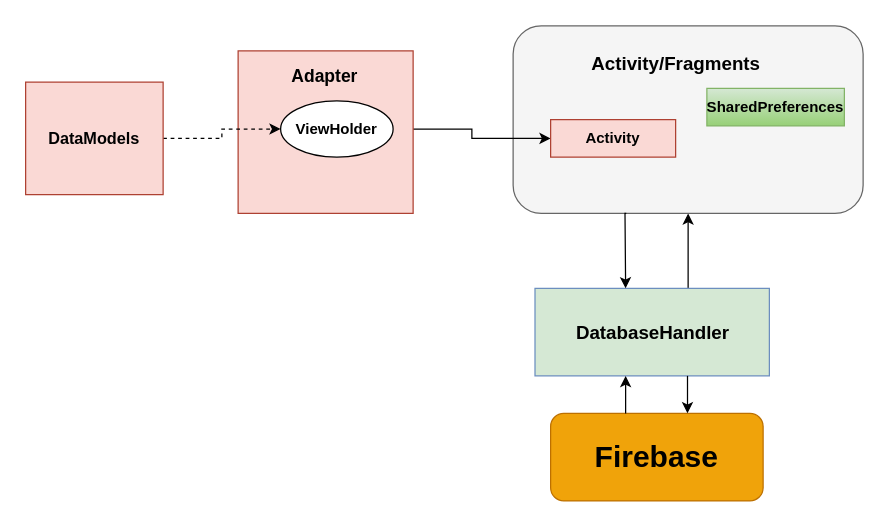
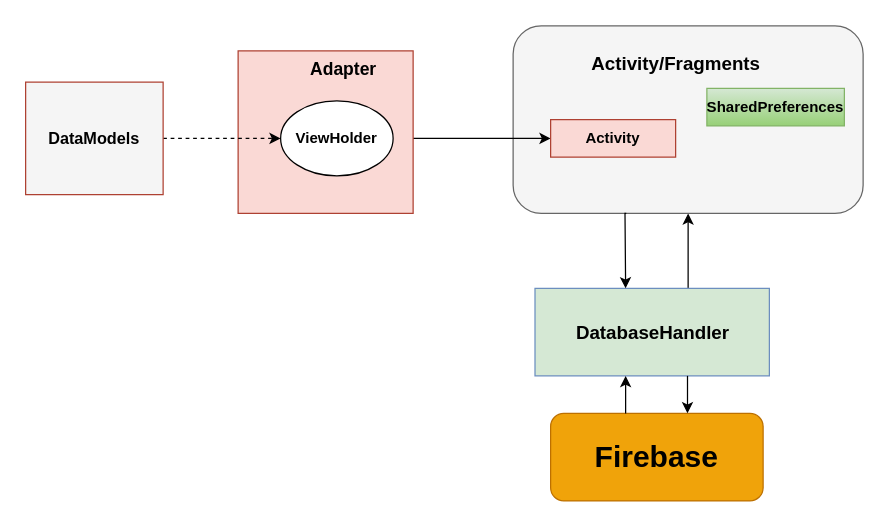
  <mxCell id="0" />
  <mxCell id="1" parent="0" />
  <mxCell id="2" style="edgeStyle=orthogonalEdgeStyle;rounded=0;orthogonalLoop=1;jettySize=auto;html=1;entryX=0.5;entryY=1;entryDx=0;entryDy=0;" edge="1" parent="1" target="4"><mxGeometry relative="1" as="geometry"><mxPoint x="500" y="250" as="sourcePoint" /><Array as="points"><mxPoint x="550" y="250" /></Array></mxGeometry></mxCell>
  <mxCell id="3" value="&lt;b&gt;&lt;font style=&quot;font-size: 15px&quot;&gt;DatabaseHandler&lt;/font&gt;&lt;/b&gt;" style="rounded=0;whiteSpace=wrap;html=1;fillColor=#d5e8d4;strokeColor=#6c8ebf;" vertex="1" parent="1"><mxGeometry x="427.5" y="230" width="187.5" height="70" as="geometry" /></mxCell>
  <mxCell id="4" value="" style="rounded=1;whiteSpace=wrap;html=1;fillColor=#f5f5f5;fontColor=#333333;strokeColor=#666666;" vertex="1" parent="1"><mxGeometry x="410" y="20" width="280" height="150" as="geometry" /></mxCell>
  <mxCell id="5" style="edgeStyle=orthogonalEdgeStyle;rounded=0;orthogonalLoop=1;jettySize=auto;html=1;entryX=0;entryY=0.5;entryDx=0;entryDy=0;exitX=1;exitY=0.5;exitDx=0;exitDy=0;" edge="1" parent="1" source="7" target="11"><mxGeometry relative="1" as="geometry" /></mxCell>
  <mxCell id="6" value="" style="rounded=0;whiteSpace=wrap;html=1;fillColor=#fad9d5;strokeColor=#ae4132;" vertex="1" parent="1"><mxGeometry x="190" y="40" width="140" height="130" as="geometry" /></mxCell>
- <mxCell id="7" value="&lt;b&gt;ViewHolder&lt;/b&gt;" style="ellipse;whiteSpace=wrap;html=1;" vertex="1" parent="1"><mxGeometry x="224" y="80" width="90" height="45" as="geometry" /></mxCell>
- <mxCell id="8" value="&lt;font style=&quot;font-size: 14px&quot;&gt;&lt;b&gt;Adapter&lt;/b&gt;&lt;/font&gt;" style="text;html=1;align=center;verticalAlign=middle;resizable=0;points=[];autosize=1;strokeColor=none;fillColor=none;" vertex="1" parent="1"><mxGeometry x="224" y="50" width="70" height="20" as="geometry" /></mxCell>
+ <mxCell id="7" value="&lt;b&gt;ViewHolder&lt;/b&gt;" style="ellipse;whiteSpace=wrap;html=1;" vertex="1" parent="1"><mxGeometry x="224" y="80" width="90" height="60" as="geometry" /></mxCell>
+ <mxCell id="8" value="&lt;font style=&quot;font-size: 14px&quot;&gt;&lt;b&gt;Adapter&lt;/b&gt;&lt;/font&gt;" style="text;html=1;align=center;verticalAlign=middle;resizable=0;points=[];autosize=1;strokeColor=none;fillColor=none;" vertex="1" parent="1"><mxGeometry x="239" y="45" width="70" height="20" as="geometry" /></mxCell>
  <mxCell id="9" style="edgeStyle=orthogonalEdgeStyle;rounded=0;orthogonalLoop=1;jettySize=auto;html=1;exitX=1;exitY=0.5;exitDx=0;exitDy=0;entryX=0;entryY=0.5;entryDx=0;entryDy=0;dashed=1;" edge="1" parent="1" source="10" target="7"><mxGeometry relative="1" as="geometry"><mxPoint x="180" y="85" as="targetPoint" /></mxGeometry></mxCell>
- <mxCell id="10" value="&lt;b&gt;&lt;font style=&quot;font-size: 13px&quot;&gt;DataModels&lt;/font&gt;&lt;/b&gt;" style="rounded=0;whiteSpace=wrap;html=1;fillColor=#fad9d5;strokeColor=#ae4132;" vertex="1" parent="1"><mxGeometry x="20" y="65" width="110" height="90" as="geometry" /></mxCell>
+ <mxCell id="10" value="&lt;b&gt;&lt;font style=&quot;font-size: 13px&quot;&gt;DataModels&lt;/font&gt;&lt;/b&gt;" style="rounded=0;whiteSpace=wrap;html=1;fillColor=#f5f5f5;strokeColor=#ae4132;" vertex="1" parent="1"><mxGeometry x="20" y="65" width="110" height="90" as="geometry" /></mxCell>
  <mxCell id="11" value="&lt;b&gt;Activity&lt;/b&gt;" style="rounded=0;whiteSpace=wrap;html=1;fillColor=#fad9d5;strokeColor=#ae4132;" vertex="1" parent="1"><mxGeometry x="440" y="95" width="100" height="30" as="geometry" /></mxCell>
  <mxCell id="12" value="&lt;b&gt;&lt;font style=&quot;font-size: 15px&quot;&gt;Activity/Fragments&lt;/font&gt;&lt;/b&gt;" style="text;html=1;align=center;verticalAlign=middle;resizable=0;points=[];autosize=1;strokeColor=none;fillColor=none;" vertex="1" parent="1"><mxGeometry x="465" y="40" width="150" height="20" as="geometry" /></mxCell>
  <mxCell id="13" value="" style="endArrow=classic;html=1;rounded=0;" edge="1" parent="1"><mxGeometry width="50" height="50" relative="1" as="geometry"><mxPoint x="500.5" y="170" as="sourcePoint" /><mxPoint x="500" y="230" as="targetPoint" /><Array as="points"><mxPoint x="499.5" y="170" /></Array></mxGeometry></mxCell>
  <mxCell id="14" value="&lt;b&gt;SharedPreferences&lt;/b&gt;" style="rounded=0;whiteSpace=wrap;html=1;fillColor=#d5e8d4;gradientColor=#97d077;strokeColor=#82b366;" vertex="1" parent="1"><mxGeometry x="565" y="70" width="110" height="30" as="geometry" /></mxCell>
  <mxCell id="15" value="" style="group" vertex="1" connectable="0" parent="1"><mxGeometry x="440" y="300" width="170" height="100" as="geometry" /></mxCell>
  <mxCell id="16" value="&lt;h1&gt;Firebase&lt;/h1&gt;" style="rounded=1;whiteSpace=wrap;html=1;fillColor=#f0a30a;strokeColor=#BD7000;fontColor=#000000;" vertex="1" parent="15"><mxGeometry y="30" width="170" height="70" as="geometry" /></mxCell>
  <mxCell id="17" value="" style="endArrow=classic;html=1;rounded=0;" edge="1" parent="15"><mxGeometry width="50" height="50" relative="1" as="geometry"><mxPoint x="109.5" as="sourcePoint" /><mxPoint x="109.5" y="30" as="targetPoint" /></mxGeometry></mxCell>
  <mxCell id="18" value="" style="endArrow=classic;html=1;rounded=0;" edge="1" parent="15"><mxGeometry width="50" height="50" relative="1" as="geometry"><mxPoint x="60" y="30" as="sourcePoint" /><mxPoint x="60" as="targetPoint" /></mxGeometry></mxCell>
